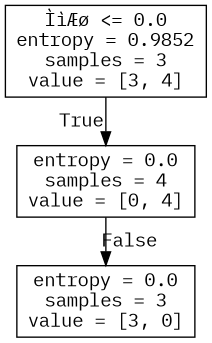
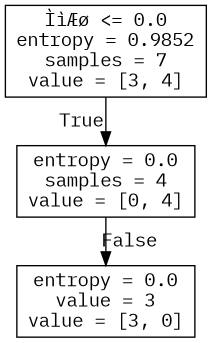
  digraph {
    fontname="IBM Plex Mono"
    node [fontname="IBM Plex Mono" shape=box]
    edge [fontname="IBM Plex Mono" labeldistance=2.5]
-   n1 [label="ÌìÆø <= 0.0\nentropy = 0.9852\nsamples = 3\nvalue = [3, 4]"]
+   n1 [label="ÌìÆø <= 0.0\nentropy = 0.9852\nsamples = 7\nvalue = [3, 4]"]
    n2 [label="entropy = 0.0\nsamples = 4\nvalue = [0, 4]"]
-   n3 [label="entropy = 0.0\nsamples = 3\nvalue = [3, 0]"]
+   n3 [label="entropy = 0.0\nvalue = 3\nvalue = [3, 0]"]
    n1 -> n2 [headlabel=True labelangle=45]
    n2 -> n3 [headlabel=False labelangle=-45]
  }
